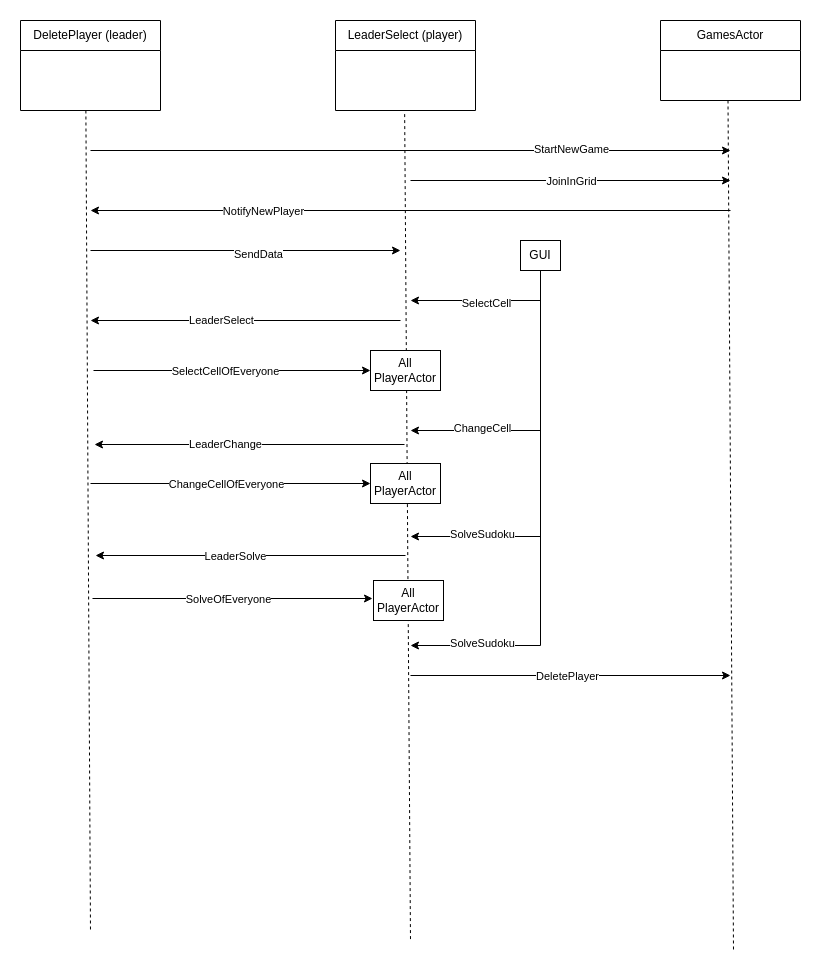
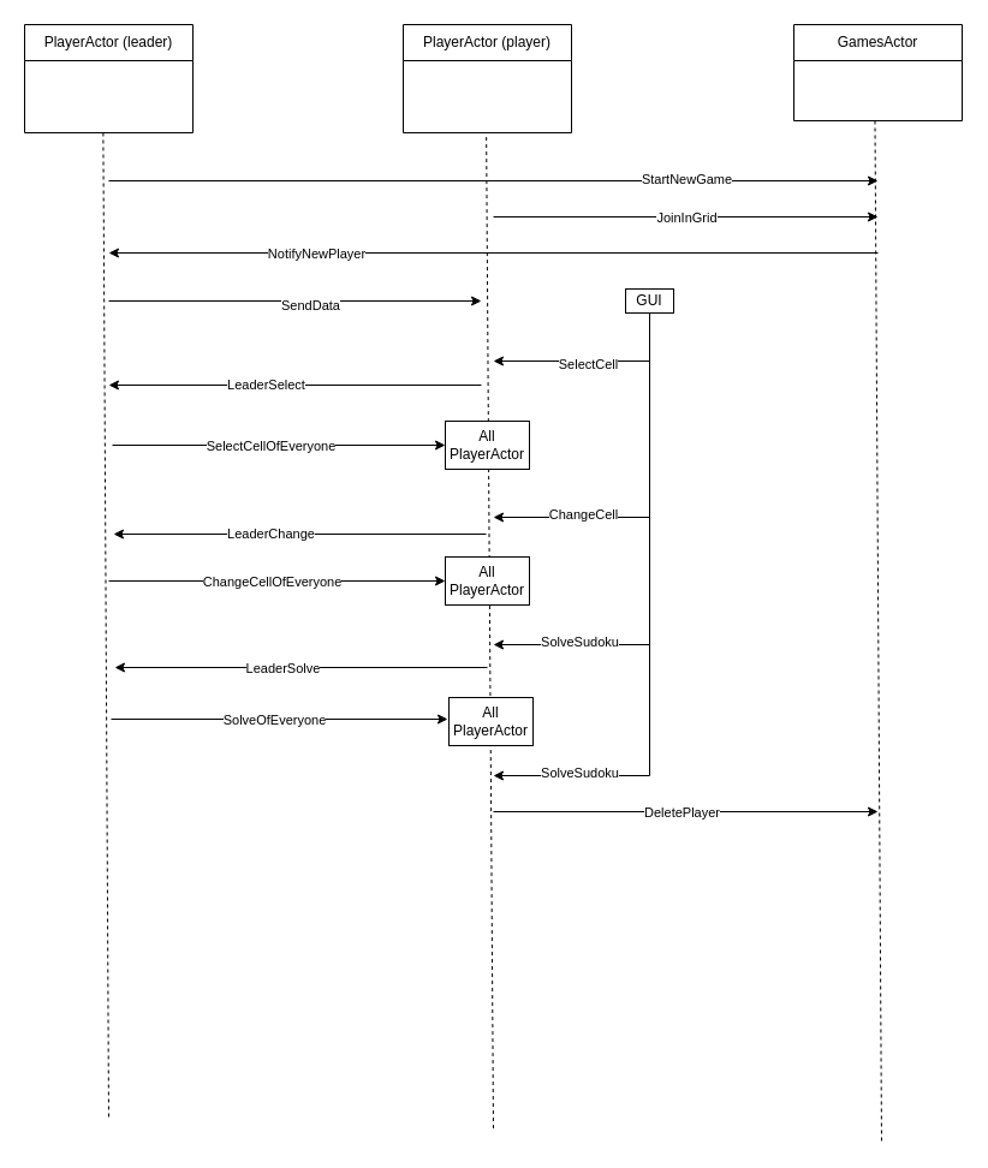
  <mxCell id="0" />
  <mxCell id="1" parent="0" />
- <mxCell id="2" value="DeletePlayer (leader)" style="swimlane;fontStyle=0;childLayout=stackLayout;horizontal=1;startSize=30;horizontalStack=0;resizeParent=1;resizeParentMax=0;resizeLast=0;collapsible=1;marginBottom=0;whiteSpace=wrap;html=1;" parent="1" vertex="1"><mxGeometry x="20" y="20" width="140" height="90" as="geometry" /></mxCell>
+ <mxCell id="2" value="PlayerActor (leader)" style="swimlane;fontStyle=0;childLayout=stackLayout;horizontal=1;startSize=30;horizontalStack=0;resizeParent=1;resizeParentMax=0;resizeLast=0;collapsible=1;marginBottom=0;whiteSpace=wrap;html=1;" parent="1" vertex="1"><mxGeometry x="20" y="20" width="140" height="90" as="geometry" /></mxCell>
  <mxCell id="3" value="&lt;div&gt;&lt;br&gt;&lt;/div&gt;" style="text;strokeColor=none;fillColor=none;align=left;verticalAlign=middle;spacingLeft=4;spacingRight=4;overflow=hidden;points=[[0,0.5],[1,0.5]];portConstraint=eastwest;rotatable=0;whiteSpace=wrap;html=1;" parent="2" vertex="1"><mxGeometry y="30" width="140" height="60" as="geometry" /></mxCell>
- <mxCell id="4" value="LeaderSelect (player)" style="swimlane;fontStyle=0;childLayout=stackLayout;horizontal=1;startSize=30;horizontalStack=0;resizeParent=1;resizeParentMax=0;resizeLast=0;collapsible=1;marginBottom=0;whiteSpace=wrap;html=1;" parent="1" vertex="1"><mxGeometry x="335" y="20" width="140" height="90" as="geometry" /></mxCell>
+ <mxCell id="4" value="PlayerActor (player)" style="swimlane;fontStyle=0;childLayout=stackLayout;horizontal=1;startSize=30;horizontalStack=0;resizeParent=1;resizeParentMax=0;resizeLast=0;collapsible=1;marginBottom=0;whiteSpace=wrap;html=1;" parent="1" vertex="1"><mxGeometry x="335" y="20" width="140" height="90" as="geometry" /></mxCell>
  <mxCell id="5" value="GamesActor" style="swimlane;fontStyle=0;childLayout=stackLayout;horizontal=1;startSize=30;horizontalStack=0;resizeParent=1;resizeParentMax=0;resizeLast=0;collapsible=1;marginBottom=0;whiteSpace=wrap;html=1;" parent="1" vertex="1"><mxGeometry x="660" y="20" width="140" height="80" as="geometry" /></mxCell>
  <mxCell id="6" value="" style="endArrow=none;dashed=1;html=1;rounded=0;exitX=0.467;exitY=1;exitDx=0;exitDy=0;exitPerimeter=0;" parent="1" source="3" edge="1"><mxGeometry width="50" height="50" relative="1" as="geometry"><mxPoint x="410" y="230" as="sourcePoint" /><mxPoint x="90" y="931.778" as="targetPoint" /></mxGeometry></mxCell>
  <mxCell id="7" value="" style="endArrow=none;dashed=1;html=1;rounded=0;exitX=0.494;exitY=1.06;exitDx=0;exitDy=0;exitPerimeter=0;" parent="1" edge="1"><mxGeometry width="50" height="50" relative="1" as="geometry"><mxPoint x="404.16" y="113.6" as="sourcePoint" /><mxPoint x="410" y="940" as="targetPoint" /></mxGeometry></mxCell>
  <mxCell id="8" value="" style="endArrow=none;dashed=1;html=1;rounded=0;exitX=0.467;exitY=1;exitDx=0;exitDy=0;exitPerimeter=0;" parent="1" edge="1"><mxGeometry width="50" height="50" relative="1" as="geometry"><mxPoint x="727.5" y="100" as="sourcePoint" /><mxPoint x="733" y="950" as="targetPoint" /></mxGeometry></mxCell>
- <mxCell id="9" value="GUI" style="rounded=0;whiteSpace=wrap;html=1;" vertex="1" parent="1"><mxGeometry x="520" y="240" width="40" height="30" as="geometry" /></mxCell>
+ <mxCell id="9" value="GUI" style="rounded=0;whiteSpace=wrap;html=1;" vertex="1" parent="1"><mxGeometry x="520" y="240" width="40" height="20" as="geometry" /></mxCell>
  <mxCell id="10" value="" style="endArrow=classic;html=1;rounded=0;exitX=0.5;exitY=1;exitDx=0;exitDy=0;" edge="1" parent="1" source="9"><mxGeometry width="50" height="50" relative="1" as="geometry"><mxPoint x="380" y="230" as="sourcePoint" /><mxPoint x="410" y="300" as="targetPoint" /><Array as="points"><mxPoint x="540" y="300" /></Array></mxGeometry></mxCell>
  <mxCell id="11" value="SelectCell" style="edgeLabel;html=1;align=center;verticalAlign=middle;resizable=0;points=[];" vertex="1" connectable="0" parent="10"><mxGeometry x="0.459" y="2" relative="1" as="geometry"><mxPoint x="32" as="offset" /></mxGeometry></mxCell>
  <mxCell id="12" value="" style="endArrow=classic;html=1;rounded=0;" edge="1" parent="1"><mxGeometry width="50" height="50" relative="1" as="geometry"><mxPoint x="400" y="320" as="sourcePoint" /><mxPoint x="90" y="320" as="targetPoint" /></mxGeometry></mxCell>
  <mxCell id="13" value="LeaderSelect" style="edgeLabel;html=1;align=center;verticalAlign=middle;resizable=0;points=[];" vertex="1" connectable="0" parent="12"><mxGeometry x="0.159" y="-1" relative="1" as="geometry"><mxPoint as="offset" /></mxGeometry></mxCell>
  <mxCell id="14" value="" style="endArrow=classic;html=1;rounded=0;" edge="1" parent="1"><mxGeometry width="50" height="50" relative="1" as="geometry"><mxPoint x="90" y="150" as="sourcePoint" /><mxPoint x="730" y="150" as="targetPoint" /></mxGeometry></mxCell>
  <mxCell id="15" value="StartNewGame" style="edgeLabel;html=1;align=center;verticalAlign=middle;resizable=0;points=[];" vertex="1" connectable="0" parent="14"><mxGeometry x="0.11" y="2" relative="1" as="geometry"><mxPoint x="125" as="offset" /></mxGeometry></mxCell>
  <mxCell id="16" value="" style="endArrow=classic;html=1;rounded=0;" edge="1" parent="1"><mxGeometry width="50" height="50" relative="1" as="geometry"><mxPoint x="410" y="180" as="sourcePoint" /><mxPoint x="730" y="180" as="targetPoint" /></mxGeometry></mxCell>
  <mxCell id="17" value="JoinInGrid" style="edgeLabel;html=1;align=center;verticalAlign=middle;resizable=0;points=[];" vertex="1" connectable="0" parent="16"><mxGeometry x="0.423" relative="1" as="geometry"><mxPoint x="-68" as="offset" /></mxGeometry></mxCell>
  <mxCell id="18" value="" style="endArrow=classic;html=1;rounded=0;" edge="1" parent="1"><mxGeometry width="50" height="50" relative="1" as="geometry"><mxPoint x="730" y="210" as="sourcePoint" /><mxPoint x="90" y="210" as="targetPoint" /></mxGeometry></mxCell>
  <mxCell id="19" value="NotifyNewPlayer" style="edgeLabel;html=1;align=center;verticalAlign=middle;resizable=0;points=[];" vertex="1" connectable="0" parent="18"><mxGeometry x="0.462" relative="1" as="geometry"><mxPoint as="offset" /></mxGeometry></mxCell>
  <mxCell id="20" value="" style="endArrow=classic;html=1;rounded=0;" edge="1" parent="1"><mxGeometry width="50" height="50" relative="1" as="geometry"><mxPoint x="90" y="250" as="sourcePoint" /><mxPoint x="400" y="250" as="targetPoint" /></mxGeometry></mxCell>
  <mxCell id="21" value="SendData" style="edgeLabel;html=1;align=center;verticalAlign=middle;resizable=0;points=[];" vertex="1" connectable="0" parent="20"><mxGeometry x="-0.133" y="-3" relative="1" as="geometry"><mxPoint x="33" as="offset" /></mxGeometry></mxCell>
  <mxCell id="22" value="All PlayerActor" style="rounded=0;whiteSpace=wrap;html=1;" vertex="1" parent="1"><mxGeometry x="370" y="350" width="70" height="40" as="geometry" /></mxCell>
  <mxCell id="23" value="" style="endArrow=classic;html=1;rounded=0;entryX=0;entryY=0.5;entryDx=0;entryDy=0;" edge="1" parent="1" target="22"><mxGeometry width="50" height="50" relative="1" as="geometry"><mxPoint x="93" y="370" as="sourcePoint" /><mxPoint x="353" y="370" as="targetPoint" /></mxGeometry></mxCell>
  <mxCell id="24" value="SelectCellOfEveryone" style="edgeLabel;html=1;align=center;verticalAlign=middle;resizable=0;points=[];" vertex="1" connectable="0" parent="23"><mxGeometry x="-0.051" relative="1" as="geometry"><mxPoint as="offset" /></mxGeometry></mxCell>
  <mxCell id="25" value="All PlayerActor" style="rounded=0;whiteSpace=wrap;html=1;" vertex="1" parent="1"><mxGeometry x="370" y="463" width="70" height="40" as="geometry" /></mxCell>
  <mxCell id="26" value="" style="endArrow=classic;html=1;rounded=0;exitX=0.5;exitY=1;exitDx=0;exitDy=0;" edge="1" parent="1" source="9"><mxGeometry width="50" height="50" relative="1" as="geometry"><mxPoint x="540" y="280" as="sourcePoint" /><mxPoint x="410" y="430" as="targetPoint" /><Array as="points"><mxPoint x="540" y="430" /></Array></mxGeometry></mxCell>
  <mxCell id="27" value="ChangeCell" style="edgeLabel;html=1;align=center;verticalAlign=middle;resizable=0;points=[];" vertex="1" connectable="0" parent="26"><mxGeometry x="0.508" y="-3" relative="1" as="geometry"><mxPoint as="offset" /></mxGeometry></mxCell>
  <mxCell id="28" value="" style="endArrow=classic;html=1;rounded=0;" edge="1" parent="1"><mxGeometry width="50" height="50" relative="1" as="geometry"><mxPoint x="404" y="444" as="sourcePoint" /><mxPoint x="94" y="444" as="targetPoint" /></mxGeometry></mxCell>
  <mxCell id="29" value="LeaderChange" style="edgeLabel;html=1;align=center;verticalAlign=middle;resizable=0;points=[];" vertex="1" connectable="0" parent="28"><mxGeometry x="0.159" y="-1" relative="1" as="geometry"><mxPoint as="offset" /></mxGeometry></mxCell>
  <mxCell id="30" value="" style="endArrow=classic;html=1;rounded=0;entryX=0;entryY=0.5;entryDx=0;entryDy=0;" edge="1" parent="1" target="25"><mxGeometry width="50" height="50" relative="1" as="geometry"><mxPoint x="90" y="483" as="sourcePoint" /><mxPoint x="430" y="320" as="targetPoint" /></mxGeometry></mxCell>
  <mxCell id="31" value="ChangeCellOfEveryone" style="edgeLabel;html=1;align=center;verticalAlign=middle;resizable=0;points=[];" vertex="1" connectable="0" parent="30"><mxGeometry x="-0.033" relative="1" as="geometry"><mxPoint as="offset" /></mxGeometry></mxCell>
  <mxCell id="32" value="" style="endArrow=classic;html=1;rounded=0;exitX=0.5;exitY=1;exitDx=0;exitDy=0;" edge="1" parent="1"><mxGeometry width="50" height="50" relative="1" as="geometry"><mxPoint x="540" y="376" as="sourcePoint" /><mxPoint x="410" y="536" as="targetPoint" /><Array as="points"><mxPoint x="540" y="536" /></Array></mxGeometry></mxCell>
  <mxCell id="33" value="SolveSudoku" style="edgeLabel;html=1;align=center;verticalAlign=middle;resizable=0;points=[];" vertex="1" connectable="0" parent="32"><mxGeometry x="0.508" y="-3" relative="1" as="geometry"><mxPoint as="offset" /></mxGeometry></mxCell>
  <mxCell id="34" value="" style="endArrow=classic;html=1;rounded=0;" edge="1" parent="1"><mxGeometry width="50" height="50" relative="1" as="geometry"><mxPoint x="405" y="555" as="sourcePoint" /><mxPoint x="95" y="555" as="targetPoint" /></mxGeometry></mxCell>
  <mxCell id="35" value="LeaderSolve" style="edgeLabel;html=1;align=center;verticalAlign=middle;resizable=0;points=[];" vertex="1" connectable="0" parent="34"><mxGeometry x="0.1" relative="1" as="geometry"><mxPoint as="offset" /></mxGeometry></mxCell>
  <mxCell id="36" value="All PlayerActor" style="rounded=0;whiteSpace=wrap;html=1;" vertex="1" parent="1"><mxGeometry x="373" y="580" width="70" height="40" as="geometry" /></mxCell>
  <mxCell id="37" value="" style="endArrow=classic;html=1;rounded=0;entryX=0;entryY=0.5;entryDx=0;entryDy=0;" edge="1" parent="1"><mxGeometry width="50" height="50" relative="1" as="geometry"><mxPoint x="92" y="598" as="sourcePoint" /><mxPoint x="372" y="598" as="targetPoint" /></mxGeometry></mxCell>
  <mxCell id="38" value="SolveOfEveryone" style="edgeLabel;html=1;align=center;verticalAlign=middle;resizable=0;points=[];" vertex="1" connectable="0" parent="37"><mxGeometry x="-0.033" relative="1" as="geometry"><mxPoint as="offset" /></mxGeometry></mxCell>
  <mxCell id="39" value="" style="endArrow=classic;html=1;rounded=0;exitX=0.5;exitY=1;exitDx=0;exitDy=0;" edge="1" parent="1"><mxGeometry width="50" height="50" relative="1" as="geometry"><mxPoint x="540" y="485" as="sourcePoint" /><mxPoint x="410" y="645" as="targetPoint" /><Array as="points"><mxPoint x="540" y="645" /></Array></mxGeometry></mxCell>
  <mxCell id="40" value="SolveSudoku" style="edgeLabel;html=1;align=center;verticalAlign=middle;resizable=0;points=[];" vertex="1" connectable="0" parent="39"><mxGeometry x="0.508" y="-3" relative="1" as="geometry"><mxPoint as="offset" /></mxGeometry></mxCell>
  <mxCell id="41" value="" style="endArrow=classic;html=1;rounded=0;" edge="1" parent="1"><mxGeometry width="50" height="50" relative="1" as="geometry"><mxPoint x="410" y="675" as="sourcePoint" /><mxPoint x="730" y="675" as="targetPoint" /></mxGeometry></mxCell>
  <mxCell id="42" value="DeletePlayer" style="edgeLabel;html=1;align=center;verticalAlign=middle;resizable=0;points=[];" vertex="1" connectable="0" parent="41"><mxGeometry x="-0.09" relative="1" as="geometry"><mxPoint x="10" as="offset" /></mxGeometry></mxCell>
